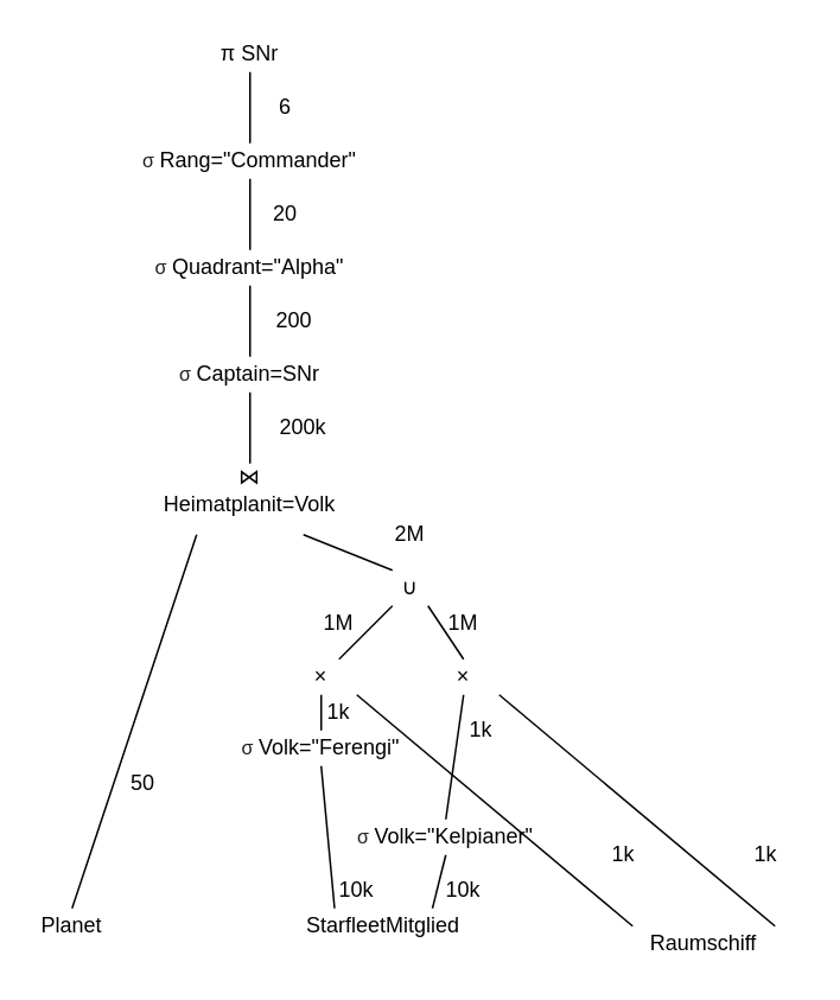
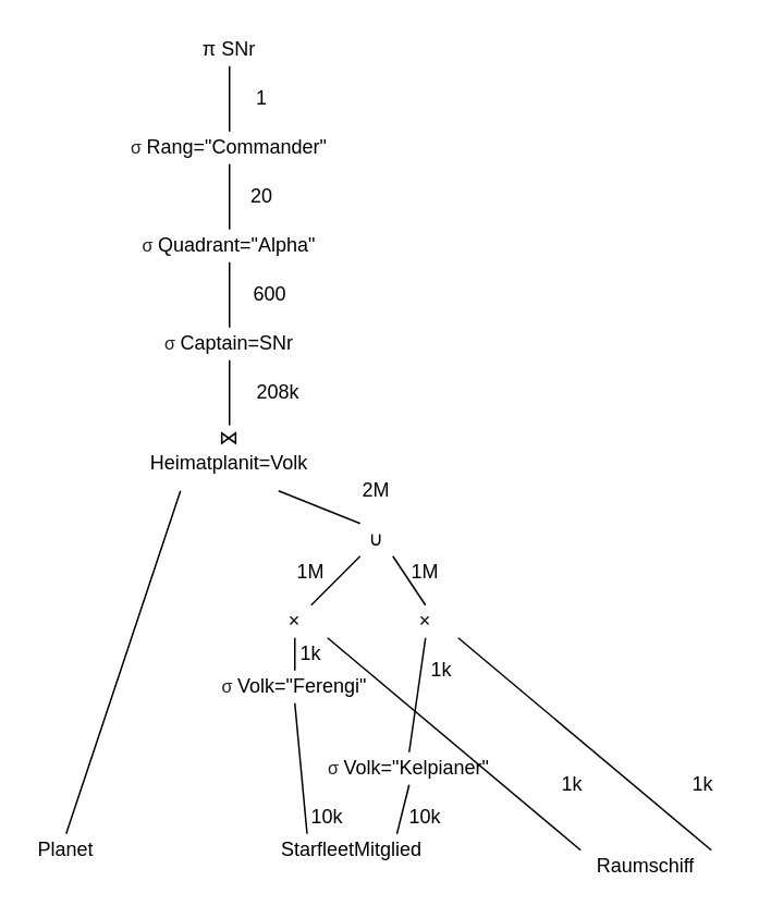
  <mxCell id="0" />
  <mxCell id="1" parent="0" />
  <mxCell id="2" value="π SNr" style="text;html=1;strokeColor=none;fillColor=none;align=center;verticalAlign=middle;whiteSpace=wrap;rounded=0;fontFamily=Helvetica;" vertex="1" parent="1"><mxGeometry x="120" y="20" width="40" height="20" as="geometry" /></mxCell>
  <mxCell id="3" value="" style="endArrow=none;html=1;entryX=0.5;entryY=1;entryDx=0;entryDy=0;fontFamily=Helvetica;" edge="1" parent="1" target="2"><mxGeometry width="50" height="50" relative="1" as="geometry"><mxPoint x="140" y="80" as="sourcePoint" /><mxPoint x="370" y="580" as="targetPoint" /></mxGeometry></mxCell>
- <mxCell id="4" value="6" style="text;html=1;strokeColor=none;fillColor=none;align=center;verticalAlign=middle;whiteSpace=wrap;rounded=0;fontFamily=Helvetica;" vertex="1" parent="1"><mxGeometry x="150" y="50" width="20" height="20" as="geometry" /></mxCell>
+ <mxCell id="4" value="1" style="text;html=1;strokeColor=none;fillColor=none;align=center;verticalAlign=middle;whiteSpace=wrap;rounded=0;fontFamily=Helvetica;" vertex="1" parent="1"><mxGeometry x="150" y="50" width="20" height="20" as="geometry" /></mxCell>
  <mxCell id="5" value="&lt;span style=&quot;color: rgb(32, 33, 34); font-size: 10.78px; text-align: left;&quot;&gt;σ&amp;nbsp;&lt;/span&gt;Rang=&quot;Commander&quot;" style="text;html=1;strokeColor=none;fillColor=none;align=center;verticalAlign=middle;whiteSpace=wrap;rounded=0;fontFamily=Helvetica;" vertex="1" parent="1"><mxGeometry x="80" y="80" width="120" height="20" as="geometry" /></mxCell>
  <mxCell id="6" value="" style="endArrow=none;html=1;entryX=0.5;entryY=1;entryDx=0;entryDy=0;fontFamily=Helvetica;" edge="1" parent="1"><mxGeometry width="50" height="50" relative="1" as="geometry"><mxPoint x="140" y="140" as="sourcePoint" /><mxPoint x="140" y="100" as="targetPoint" /></mxGeometry></mxCell>
  <mxCell id="7" value="20" style="text;html=1;strokeColor=none;fillColor=none;align=center;verticalAlign=middle;whiteSpace=wrap;rounded=0;fontFamily=Helvetica;" vertex="1" parent="1"><mxGeometry x="150" y="110" width="20" height="20" as="geometry" /></mxCell>
  <mxCell id="8" value="&lt;span style=&quot;color: rgb(32, 33, 34); font-size: 10.78px; text-align: left;&quot;&gt;σ&amp;nbsp;&lt;/span&gt;Quadrant=&quot;Alpha&quot;" style="text;html=1;strokeColor=none;fillColor=none;align=center;verticalAlign=middle;whiteSpace=wrap;rounded=0;fontFamily=Helvetica;" vertex="1" parent="1"><mxGeometry x="80" y="140" width="120" height="20" as="geometry" /></mxCell>
  <mxCell id="9" value="" style="endArrow=none;html=1;entryX=0.5;entryY=1;entryDx=0;entryDy=0;fontFamily=Helvetica;" edge="1" parent="1"><mxGeometry width="50" height="50" relative="1" as="geometry"><mxPoint x="140" y="200" as="sourcePoint" /><mxPoint x="140" y="160" as="targetPoint" /></mxGeometry></mxCell>
- <mxCell id="10" value="200" style="text;html=1;strokeColor=none;fillColor=none;align=center;verticalAlign=middle;whiteSpace=wrap;rounded=0;fontFamily=Helvetica;" vertex="1" parent="1"><mxGeometry x="150" y="170" width="30" height="20" as="geometry" /></mxCell>
+ <mxCell id="10" value="600" style="text;html=1;strokeColor=none;fillColor=none;align=center;verticalAlign=middle;whiteSpace=wrap;rounded=0;fontFamily=Helvetica;" vertex="1" parent="1"><mxGeometry x="150" y="170" width="30" height="20" as="geometry" /></mxCell>
  <mxCell id="11" value="&lt;span style=&quot;color: rgb(32, 33, 34); font-size: 10.78px; text-align: left;&quot;&gt;σ&amp;nbsp;&lt;/span&gt;Captain=SNr" style="text;html=1;strokeColor=none;fillColor=none;align=center;verticalAlign=middle;whiteSpace=wrap;rounded=0;fontFamily=Helvetica;" vertex="1" parent="1"><mxGeometry x="80" y="200" width="120" height="20" as="geometry" /></mxCell>
  <mxCell id="12" value="" style="endArrow=none;html=1;entryX=0.5;entryY=1;entryDx=0;entryDy=0;fontFamily=Helvetica;" edge="1" parent="1"><mxGeometry width="50" height="50" relative="1" as="geometry"><mxPoint x="140" y="260" as="sourcePoint" /><mxPoint x="140" y="220" as="targetPoint" /></mxGeometry></mxCell>
- <mxCell id="13" value="200k" style="text;html=1;strokeColor=none;fillColor=none;align=center;verticalAlign=middle;whiteSpace=wrap;rounded=0;fontFamily=Helvetica;" vertex="1" parent="1"><mxGeometry x="150" y="230" width="40" height="20" as="geometry" /></mxCell>
+ <mxCell id="13" value="208k" style="text;html=1;strokeColor=none;fillColor=none;align=center;verticalAlign=middle;whiteSpace=wrap;rounded=0;fontFamily=Helvetica;" vertex="1" parent="1"><mxGeometry x="150" y="230" width="40" height="20" as="geometry" /></mxCell>
  <mxCell id="14" value="&lt;div&gt;&lt;font style=&quot;font-size: 12px&quot;&gt;&lt;span style=&quot;background-color: rgb(255 , 255 , 255)&quot;&gt;⋈&lt;br&gt;Heimatplanit=Volk&lt;/span&gt;&lt;/font&gt;&lt;/div&gt;" style="text;html=1;strokeColor=none;fillColor=none;align=center;verticalAlign=middle;whiteSpace=wrap;rounded=0;fontFamily=Helvetica;" vertex="1" parent="1"><mxGeometry x="80" y="250" width="120" height="50" as="geometry" /></mxCell>
  <mxCell id="15" value="" style="endArrow=none;html=1;fontFamily=Helvetica;fontColor=#000000;entryX=0.75;entryY=1;entryDx=0;entryDy=0;" edge="1" parent="1" target="14"><mxGeometry width="50" height="50" relative="1" as="geometry"><mxPoint x="220" y="320" as="sourcePoint" /><mxPoint x="250" y="340" as="targetPoint" /></mxGeometry></mxCell>
  <mxCell id="16" value="∪" style="text;html=1;strokeColor=none;fillColor=none;align=center;verticalAlign=middle;whiteSpace=wrap;rounded=0;fontFamily=Helvetica;fontColor=#000000;" vertex="1" parent="1"><mxGeometry x="210" y="320" width="40" height="20" as="geometry" /></mxCell>
  <mxCell id="17" value="2M" style="text;html=1;strokeColor=none;fillColor=none;align=center;verticalAlign=middle;whiteSpace=wrap;rounded=0;fontFamily=Helvetica;" vertex="1" parent="1"><mxGeometry x="210" y="290" width="40" height="20" as="geometry" /></mxCell>
  <mxCell id="18" value="" style="endArrow=none;html=1;fontFamily=Helvetica;fontColor=#000000;" edge="1" parent="1"><mxGeometry width="50" height="50" relative="1" as="geometry"><mxPoint x="190" y="370" as="sourcePoint" /><mxPoint x="220" y="340" as="targetPoint" /></mxGeometry></mxCell>
  <mxCell id="19" value="1M" style="text;html=1;strokeColor=none;fillColor=none;align=center;verticalAlign=middle;whiteSpace=wrap;rounded=0;fontFamily=Helvetica;" vertex="1" parent="1"><mxGeometry x="170" y="340" width="40" height="20" as="geometry" /></mxCell>
  <mxCell id="20" value="" style="endArrow=none;html=1;fontFamily=Helvetica;fontColor=#000000;entryX=0.75;entryY=1;entryDx=0;entryDy=0;" edge="1" parent="1" target="16"><mxGeometry width="50" height="50" relative="1" as="geometry"><mxPoint x="260" y="370" as="sourcePoint" /><mxPoint x="290" y="340" as="targetPoint" /></mxGeometry></mxCell>
  <mxCell id="21" value="1M" style="text;html=1;strokeColor=none;fillColor=none;align=center;verticalAlign=middle;whiteSpace=wrap;rounded=0;fontFamily=Helvetica;" vertex="1" parent="1"><mxGeometry x="240" y="340" width="40" height="20" as="geometry" /></mxCell>
  <mxCell id="22" value="×" style="text;html=1;strokeColor=none;fillColor=none;align=center;verticalAlign=middle;whiteSpace=wrap;rounded=0;fontFamily=Helvetica;fontColor=#000000;" vertex="1" parent="1"><mxGeometry x="160" y="370" width="40" height="20" as="geometry" /></mxCell>
  <mxCell id="23" value="×" style="text;html=1;strokeColor=none;fillColor=none;align=center;verticalAlign=middle;whiteSpace=wrap;rounded=0;fontFamily=Helvetica;fontColor=#000000;" vertex="1" parent="1"><mxGeometry x="240" y="370" width="40" height="20" as="geometry" /></mxCell>
  <mxCell id="24" value="" style="endArrow=none;html=1;fontFamily=Helvetica;fontColor=#000000;" edge="1" parent="1"><mxGeometry width="50" height="50" relative="1" as="geometry"><mxPoint x="180" y="410" as="sourcePoint" /><mxPoint x="180" y="390" as="targetPoint" /></mxGeometry></mxCell>
  <mxCell id="25" value="&lt;span style=&quot;color: rgb(32 , 33 , 34) ; font-size: 10.78px ; text-align: left&quot;&gt;σ&amp;nbsp;&lt;/span&gt;Volk=&quot;Ferengi&quot;" style="text;html=1;strokeColor=none;fillColor=none;align=center;verticalAlign=middle;whiteSpace=wrap;rounded=0;fontFamily=Helvetica;" vertex="1" parent="1"><mxGeometry x="130" y="410" width="100" height="20" as="geometry" /></mxCell>
  <mxCell id="26" value="&lt;span style=&quot;color: rgb(32 , 33 , 34) ; font-size: 10.78px ; text-align: left&quot;&gt;σ&amp;nbsp;&lt;/span&gt;Volk=&quot;Kelpianer&quot;" style="text;html=1;strokeColor=none;fillColor=none;align=center;verticalAlign=middle;whiteSpace=wrap;rounded=0;fontFamily=Helvetica;" vertex="1" parent="1"><mxGeometry x="200" y="460" width="100" height="20" as="geometry" /></mxCell>
  <mxCell id="27" value="" style="endArrow=none;html=1;fontFamily=Helvetica;fontColor=#000000;exitX=0.5;exitY=0;exitDx=0;exitDy=0;" edge="1" parent="1" source="26"><mxGeometry width="50" height="50" relative="1" as="geometry"><mxPoint x="210" y="440" as="sourcePoint" /><mxPoint x="260" y="390" as="targetPoint" /></mxGeometry></mxCell>
  <mxCell id="28" value="StarfleetMitglied" style="text;html=1;strokeColor=none;fillColor=none;align=center;verticalAlign=middle;whiteSpace=wrap;rounded=0;fontFamily=Helvetica;fontColor=#000000;" vertex="1" parent="1"><mxGeometry x="160" y="510" width="110" height="20" as="geometry" /></mxCell>
  <mxCell id="29" value="" style="endArrow=none;html=1;fontFamily=Helvetica;fontColor=#000000;exitX=0.25;exitY=0;exitDx=0;exitDy=0;" edge="1" parent="1" source="28"><mxGeometry width="50" height="50" relative="1" as="geometry"><mxPoint x="130" y="480" as="sourcePoint" /><mxPoint x="180" y="430" as="targetPoint" /></mxGeometry></mxCell>
  <mxCell id="30" value="" style="endArrow=none;html=1;fontFamily=Helvetica;fontColor=#000000;exitX=0.75;exitY=0;exitDx=0;exitDy=0;entryX=0.5;entryY=1;entryDx=0;entryDy=0;" edge="1" parent="1" source="28" target="26"><mxGeometry width="50" height="50" relative="1" as="geometry"><mxPoint x="220" y="510" as="sourcePoint" /><mxPoint x="270" y="460" as="targetPoint" /></mxGeometry></mxCell>
  <mxCell id="31" value="Raumschiff" style="text;html=1;strokeColor=none;fillColor=none;align=center;verticalAlign=middle;whiteSpace=wrap;rounded=0;fontFamily=Helvetica;fontColor=#000000;" vertex="1" parent="1"><mxGeometry x="355" y="520" width="80" height="20" as="geometry" /></mxCell>
  <mxCell id="32" value="" style="endArrow=none;html=1;fontFamily=Helvetica;fontColor=#000000;exitX=1;exitY=1;exitDx=0;exitDy=0;entryX=0;entryY=0;entryDx=0;entryDy=0;" edge="1" parent="1" source="22" target="31"><mxGeometry width="50" height="50" relative="1" as="geometry"><mxPoint x="200" y="390" as="sourcePoint" /><mxPoint x="250" y="340" as="targetPoint" /></mxGeometry></mxCell>
  <mxCell id="33" value="" style="endArrow=none;html=1;fontFamily=Helvetica;fontColor=#000000;entryX=1;entryY=0;entryDx=0;entryDy=0;exitX=1;exitY=1;exitDx=0;exitDy=0;" edge="1" parent="1" source="23" target="31"><mxGeometry width="50" height="50" relative="1" as="geometry"><mxPoint x="280" y="410" as="sourcePoint" /><mxPoint x="440" y="510" as="targetPoint" /></mxGeometry></mxCell>
  <mxCell id="34" value="1k" style="text;html=1;strokeColor=none;fillColor=none;align=center;verticalAlign=middle;whiteSpace=wrap;rounded=0;fontFamily=Helvetica;" vertex="1" parent="1"><mxGeometry x="330" y="470" width="40" height="20" as="geometry" /></mxCell>
  <mxCell id="35" value="1k" style="text;html=1;strokeColor=none;fillColor=none;align=center;verticalAlign=middle;whiteSpace=wrap;rounded=0;fontFamily=Helvetica;" vertex="1" parent="1"><mxGeometry x="410" y="470" width="40" height="20" as="geometry" /></mxCell>
  <mxCell id="36" value="10k" style="text;html=1;strokeColor=none;fillColor=none;align=center;verticalAlign=middle;whiteSpace=wrap;rounded=0;fontFamily=Helvetica;" vertex="1" parent="1"><mxGeometry x="240" y="490" width="40" height="20" as="geometry" /></mxCell>
  <mxCell id="37" value="10k" style="text;html=1;strokeColor=none;fillColor=none;align=center;verticalAlign=middle;whiteSpace=wrap;rounded=0;fontFamily=Helvetica;" vertex="1" parent="1"><mxGeometry x="180" y="490" width="40" height="20" as="geometry" /></mxCell>
  <mxCell id="38" value="1k" style="text;html=1;strokeColor=none;fillColor=none;align=center;verticalAlign=middle;whiteSpace=wrap;rounded=0;fontFamily=Helvetica;" vertex="1" parent="1"><mxGeometry x="170" y="390" width="40" height="20" as="geometry" /></mxCell>
  <mxCell id="39" value="1k" style="text;html=1;strokeColor=none;fillColor=none;align=center;verticalAlign=middle;whiteSpace=wrap;rounded=0;fontFamily=Helvetica;" vertex="1" parent="1"><mxGeometry x="250" y="400" width="40" height="20" as="geometry" /></mxCell>
  <mxCell id="40" value="Planet" style="text;html=1;strokeColor=none;fillColor=none;align=center;verticalAlign=middle;whiteSpace=wrap;rounded=0;fontFamily=Helvetica;fontColor=#000000;" vertex="1" parent="1"><mxGeometry x="20" y="510" width="40" height="20" as="geometry" /></mxCell>
  <mxCell id="41" value="" style="endArrow=none;html=1;fontFamily=Helvetica;fontColor=#000000;entryX=0.25;entryY=1;entryDx=0;entryDy=0;" edge="1" parent="1" target="14"><mxGeometry width="50" height="50" relative="1" as="geometry"><mxPoint x="40" y="510" as="sourcePoint" /><mxPoint x="90" y="460" as="targetPoint" /></mxGeometry></mxCell>
- <mxCell id="42" value="50" style="text;html=1;strokeColor=none;fillColor=none;align=center;verticalAlign=middle;whiteSpace=wrap;rounded=0;fontFamily=Helvetica;fontColor=#000000;" vertex="1" parent="1"><mxGeometry x="60" y="430" width="40" height="20" as="geometry" /></mxCell>
